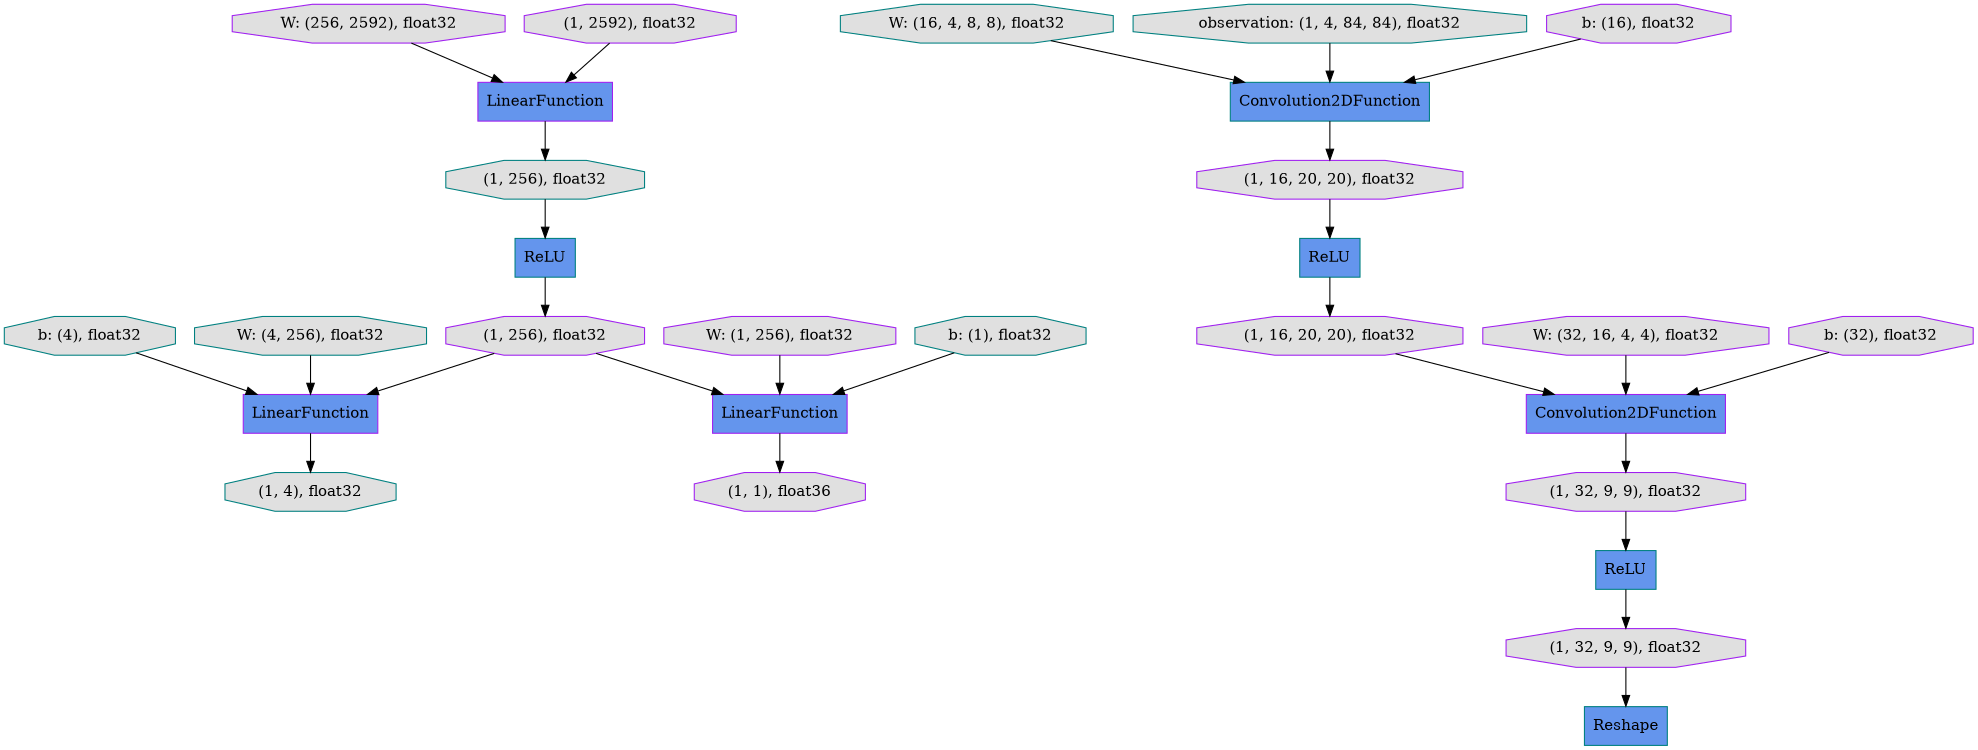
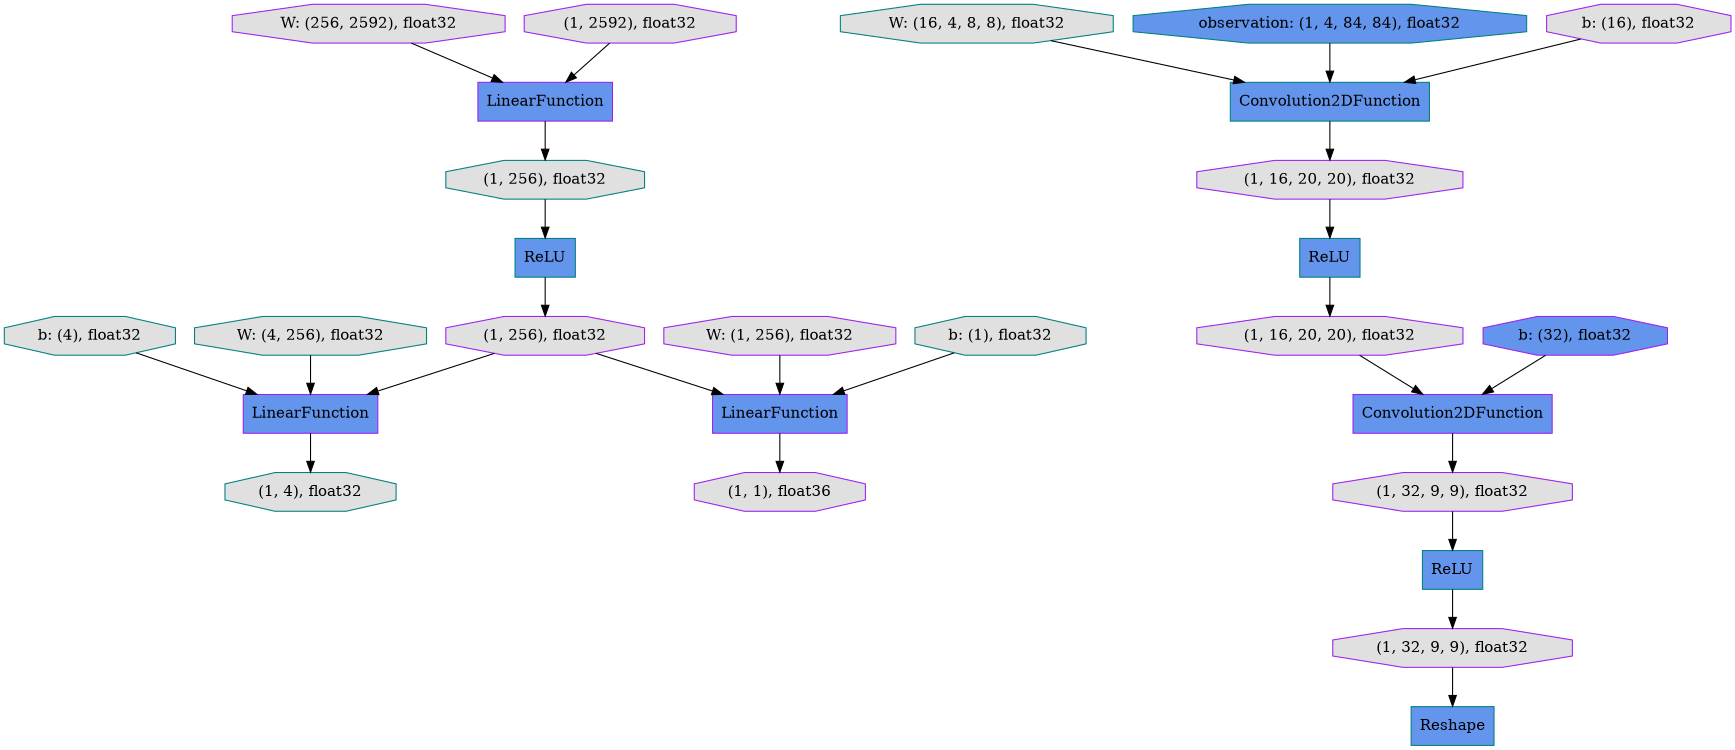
  digraph {
    rankdir=TB
    node [color=purple fillcolor="#E0E0E0" shape=octagon style=filled]
    n1 [color=teal label="b: (4), float32"]
    n2 [fillcolor="#6495ED" label=LinearFunction shape=record]
    n3 [color=teal label="(1, 4), float32"]
    n4 [label="W: (256, 2592), float32"]
    n5 [fillcolor="#6495ED" label=LinearFunction shape=record]
    n6 [color=teal label="(1, 256), float32"]
    n7 [label="(1, 32, 9, 9), float32"]
    n8 [color=teal fillcolor="#6495ED" label=Reshape shape=record]
    n9 [color=teal fillcolor="#6495ED" label=ReLU shape=record]
    n10 [color=teal label="W: (16, 4, 8, 8), float32"]
    n11 [color=teal fillcolor="#6495ED" label=Convolution2DFunction shape=record]
    n12 [label="(1, 16, 20, 20), float32"]
    n13 [color=teal fillcolor="#6495ED" label=ReLU shape=record]
    n14 [label="(1, 16, 20, 20), float32"]
    n15 [fillcolor="#6495ED" label=Convolution2DFunction shape=record]
-   n16 [color=teal label="observation: (1, 4, 84, 84), float32"]
+   n16 [color=teal fillcolor="#6495ED" label="observation: (1, 4, 84, 84), float32"]
    n17 [label="(1, 32, 9, 9), float32"]
    n18 [color=teal fillcolor="#6495ED" label=ReLU shape=record]
    n19 [label="(1, 2592), float32"]
    n20 [label="W: (1, 256), float32"]
    n21 [fillcolor="#6495ED" label=LinearFunction shape=record]
    n22 [label="(1, 1), float36"]
    n23 [label="(1, 256), float32"]
    n24 [color=teal label="b: (1), float32"]
-   n25 [label="W: (32, 16, 4, 4), float32"]
    n26 [label="b: (16), float32"]
    n27 [color=teal label="W: (4, 256), float32"]
-   n28 [label="b: (32), float32"]
+   n28 [fillcolor="#6495ED" label="b: (32), float32"]
    n1 -> n2
    n2 -> n3
    n4 -> n5
    n5 -> n6
    n6 -> n9
    n7 -> n8
    n9 -> n23
    n10 -> n11
    n11 -> n12
    n12 -> n13
    n13 -> n14
    n14 -> n15
    n15 -> n17
    n16 -> n11
    n17 -> n18
    n18 -> n7
    n19 -> n5
    n20 -> n21
    n21 -> n22
    n23 -> n2
    n23 -> n21
    n24 -> n21
-   n25 -> n15
    n26 -> n11
    n27 -> n2
    n28 -> n15
  }
